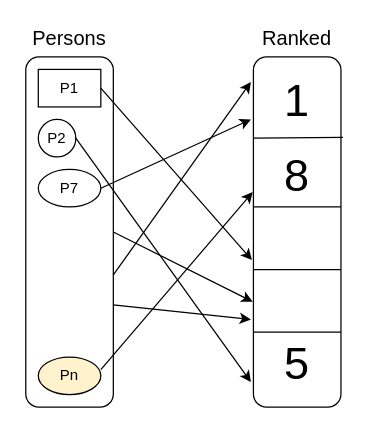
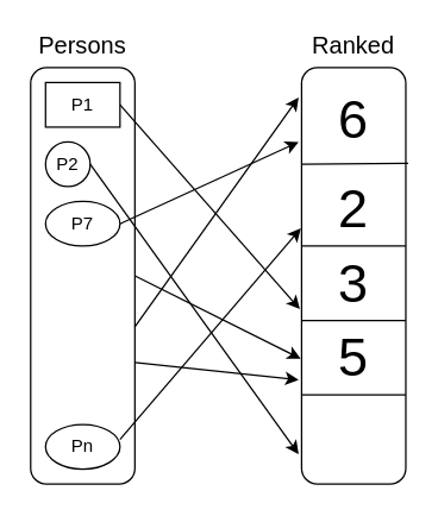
  <mxCell id="0" />
  <mxCell id="1" parent="0" />
  <mxCell id="2" value="" style="rounded=1;whiteSpace=wrap;html=1;" parent="1" vertex="1"><mxGeometry x="20" y="45" width="70" height="280" as="geometry" /></mxCell>
  <mxCell id="3" value="P1" style="whiteSpace=wrap;html=1;rounded=0;" parent="1" vertex="1"><mxGeometry x="30" y="55" width="50" height="30" as="geometry" /></mxCell>
  <mxCell id="4" value="P2" style="ellipse;whiteSpace=wrap;html=1;" parent="1" vertex="1"><mxGeometry x="30" y="95" width="30" height="30" as="geometry" /></mxCell>
  <mxCell id="5" value="P7" style="ellipse;whiteSpace=wrap;html=1;" parent="1" vertex="1"><mxGeometry x="30" y="135" width="50" height="30" as="geometry" /></mxCell>
- <mxCell id="6" value="Pn" style="ellipse;whiteSpace=wrap;html=1;fillColor=#fff2cc;" parent="1" vertex="1"><mxGeometry x="30" y="285" width="50" height="30" as="geometry" /></mxCell>
+ <mxCell id="6" value="Pn" style="ellipse;whiteSpace=wrap;html=1;" parent="1" vertex="1"><mxGeometry x="30" y="285" width="50" height="30" as="geometry" /></mxCell>
  <mxCell id="7" value="" style="endArrow=classic;html=1;entryX=0.021;entryY=0.386;entryDx=0;entryDy=0;entryPerimeter=0;" parent="1" edge="1"><mxGeometry width="50" height="50" relative="1" as="geometry"><mxPoint x="80" y="295" as="sourcePoint" /><mxPoint x="201.47" y="153.08" as="targetPoint" /></mxGeometry></mxCell>
  <mxCell id="8" value="" style="endArrow=classic;html=1;exitX=1;exitY=0.5;exitDx=0;exitDy=0;entryX=0.012;entryY=0.58;entryDx=0;entryDy=0;entryPerimeter=0;" parent="1" source="3" edge="1"><mxGeometry width="50" height="50" relative="1" as="geometry"><mxPoint x="100" y="115" as="sourcePoint" /><mxPoint x="200.84" y="207.4" as="targetPoint" /></mxGeometry></mxCell>
  <mxCell id="9" value="" style="endArrow=classic;html=1;entryX=0;entryY=0.5;entryDx=0;entryDy=0;exitX=1;exitY=0.5;exitDx=0;exitDy=0;" parent="1" source="4" edge="1"><mxGeometry width="50" height="50" relative="1" as="geometry"><mxPoint x="90" y="305" as="sourcePoint" /><mxPoint x="200" y="305" as="targetPoint" /></mxGeometry></mxCell>
  <mxCell id="10" value="" style="endArrow=classic;html=1;entryX=0;entryY=0.5;entryDx=0;entryDy=0;exitX=1;exitY=0.5;exitDx=0;exitDy=0;" parent="1" source="5" edge="1"><mxGeometry width="50" height="50" relative="1" as="geometry"><mxPoint x="100" y="315" as="sourcePoint" /><mxPoint x="200" y="95" as="targetPoint" /></mxGeometry></mxCell>
  <mxCell id="11" value="&lt;font style=&quot;font-size: 16px&quot;&gt;Persons&lt;/font&gt;" style="text;html=1;strokeColor=none;fillColor=none;align=center;verticalAlign=middle;whiteSpace=wrap;rounded=0;" parent="1" vertex="1"><mxGeometry x="25" y="20" width="60" height="20" as="geometry" /></mxCell>
  <mxCell id="12" value="" style="endArrow=classic;html=1;exitX=0.998;exitY=0.623;exitDx=0;exitDy=0;exitPerimeter=0;entryX=0;entryY=0.5;entryDx=0;entryDy=0;" parent="1" source="2" edge="1"><mxGeometry width="50" height="50" relative="1" as="geometry"><mxPoint x="133" y="183" as="sourcePoint" /><mxPoint x="200" y="65" as="targetPoint" /></mxGeometry></mxCell>
  <mxCell id="13" value="" style="endArrow=classic;html=1;exitX=1;exitY=0.5;exitDx=0;exitDy=0;entryX=0.02;entryY=0.699;entryDx=0;entryDy=0;entryPerimeter=0;" parent="1" source="2" edge="1"><mxGeometry width="50" height="50" relative="1" as="geometry"><mxPoint x="120" y="221" as="sourcePoint" /><mxPoint x="201.4" y="240.72" as="targetPoint" /></mxGeometry></mxCell>
  <mxCell id="14" value="" style="endArrow=classic;html=1;exitX=0.998;exitY=0.708;exitDx=0;exitDy=0;exitPerimeter=0;entryX=0;entryY=0.75;entryDx=0;entryDy=0;" parent="1" source="2" edge="1"><mxGeometry width="50" height="50" relative="1" as="geometry"><mxPoint x="90" y="252" as="sourcePoint" /><mxPoint x="200" y="255" as="targetPoint" /></mxGeometry></mxCell>
  <mxCell id="15" value="" style="group" vertex="1" connectable="0" parent="1"><mxGeometry x="202" y="20" width="70" height="305" as="geometry" /></mxCell>
  <mxCell id="16" value="" style="group" parent="15" vertex="1" connectable="0"><mxGeometry y="25" width="70" height="280" as="geometry" /></mxCell>
  <mxCell id="17" value="" style="rounded=1;whiteSpace=wrap;html=1;" parent="16" vertex="1"><mxGeometry width="70" height="280" as="geometry" /></mxCell>
  <mxCell id="18" value="" style="endArrow=none;html=1;entryX=1.023;entryY=0.23;entryDx=0;entryDy=0;entryPerimeter=0;" parent="16" target="17" edge="1"><mxGeometry width="50" height="50" relative="1" as="geometry"><mxPoint y="65" as="sourcePoint" /><mxPoint x="70" y="65" as="targetPoint" /></mxGeometry></mxCell>
  <mxCell id="19" value="" style="endArrow=none;html=1;exitX=0;exitY=0.25;exitDx=0;exitDy=0;entryX=1;entryY=0.25;entryDx=0;entryDy=0;" parent="16" edge="1"><mxGeometry width="50" height="50" relative="1" as="geometry"><mxPoint y="120" as="sourcePoint" /><mxPoint x="70" y="120" as="targetPoint" /></mxGeometry></mxCell>
  <mxCell id="20" value="" style="endArrow=none;html=1;exitX=0;exitY=0.25;exitDx=0;exitDy=0;entryX=1;entryY=0.25;entryDx=0;entryDy=0;" parent="16" edge="1"><mxGeometry width="50" height="50" relative="1" as="geometry"><mxPoint y="170" as="sourcePoint" /><mxPoint x="70" y="170" as="targetPoint" /></mxGeometry></mxCell>
  <mxCell id="21" value="" style="endArrow=none;html=1;exitX=0;exitY=0.25;exitDx=0;exitDy=0;entryX=1;entryY=0.25;entryDx=0;entryDy=0;" parent="16" edge="1"><mxGeometry width="50" height="50" relative="1" as="geometry"><mxPoint y="220" as="sourcePoint" /><mxPoint x="70" y="220" as="targetPoint" /></mxGeometry></mxCell>
- <mxCell id="22" value="&lt;font style=&quot;font-size: 36px&quot;&gt;1&lt;/font&gt;" style="text;html=1;strokeColor=none;fillColor=none;align=center;verticalAlign=middle;whiteSpace=wrap;rounded=0;" parent="16" vertex="1"><mxGeometry x="15" y="20" width="40" height="30" as="geometry" /></mxCell>
- <mxCell id="23" value="&lt;span style=&quot;font-size: 36px&quot;&gt;8&lt;/span&gt;" style="text;html=1;strokeColor=none;fillColor=none;align=center;verticalAlign=middle;whiteSpace=wrap;rounded=0;" parent="16" vertex="1"><mxGeometry x="15" y="80" width="40" height="30" as="geometry" /></mxCell>
- <mxCell id="25" value="&lt;font style=&quot;font-size: 36px&quot;&gt;5&lt;/font&gt;" style="text;html=1;strokeColor=none;fillColor=none;align=center;verticalAlign=middle;whiteSpace=wrap;rounded=0;" parent="16" vertex="1"><mxGeometry x="15" y="230" width="40" height="30" as="geometry" /></mxCell>
+ <mxCell id="22" value="&lt;font style=&quot;font-size: 36px&quot;&gt;6&lt;/font&gt;" style="text;html=1;strokeColor=none;fillColor=none;align=center;verticalAlign=middle;whiteSpace=wrap;rounded=0;" parent="16" vertex="1"><mxGeometry x="15" y="20" width="40" height="30" as="geometry" /></mxCell>
+ <mxCell id="23" value="&lt;span style=&quot;font-size: 36px&quot;&gt;2&lt;/span&gt;" style="text;html=1;strokeColor=none;fillColor=none;align=center;verticalAlign=middle;whiteSpace=wrap;rounded=0;" parent="16" vertex="1"><mxGeometry x="15" y="80" width="40" height="30" as="geometry" /></mxCell>
+ <mxCell id="24" value="&lt;font style=&quot;font-size: 36px&quot;&gt;3&lt;/font&gt;" style="text;html=1;strokeColor=none;fillColor=none;align=center;verticalAlign=middle;whiteSpace=wrap;rounded=0;" parent="16" vertex="1"><mxGeometry x="15" y="130" width="40" height="30" as="geometry" /></mxCell>
+ <mxCell id="25" value="&lt;font style=&quot;font-size: 36px&quot;&gt;5&lt;/font&gt;" style="text;html=1;strokeColor=none;fillColor=none;align=center;verticalAlign=middle;whiteSpace=wrap;rounded=0;" parent="16" vertex="1"><mxGeometry x="15" y="180" width="40" height="30" as="geometry" /></mxCell>
  <mxCell id="26" value="&lt;font style=&quot;font-size: 16px&quot;&gt;Ranked&lt;/font&gt;" style="text;html=1;strokeColor=none;fillColor=none;align=center;verticalAlign=middle;whiteSpace=wrap;rounded=0;" parent="15" vertex="1"><mxGeometry x="5" width="60" height="20" as="geometry" /></mxCell>
